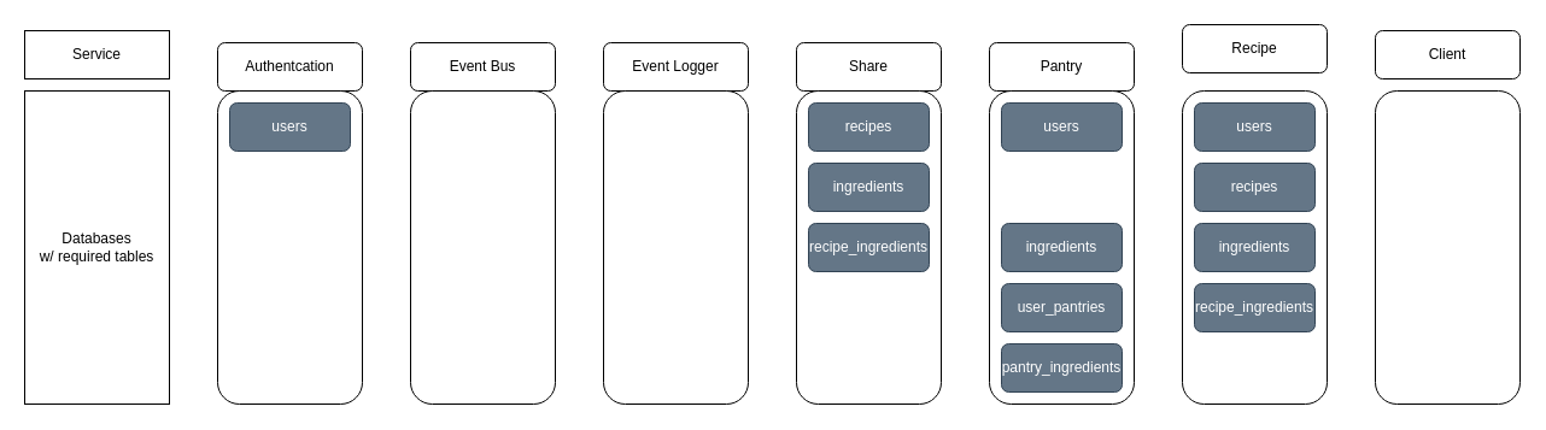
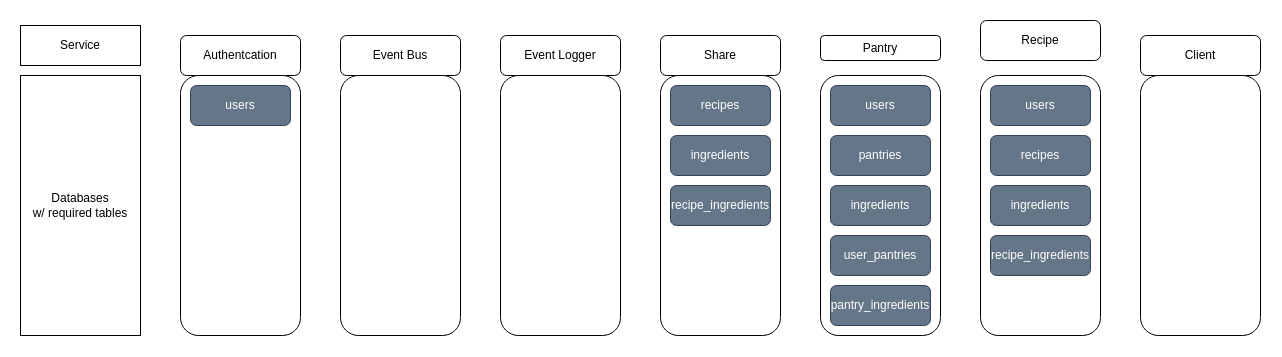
  <mxCell id="0" />
  <mxCell id="1" parent="0" />
  <mxCell id="2" value="Authentcation" style="rounded=1;whiteSpace=wrap;html=1;" parent="1" vertex="1"><mxGeometry x="180" y="35" width="120" height="40" as="geometry" /></mxCell>
  <mxCell id="3" value="Event Bus&lt;span style=&quot;color: rgba(0 , 0 , 0 , 0) ; font-family: monospace ; font-size: 0px&quot;&gt;%3CmxGraphModel%3E%3Croot%3E%3CmxCell%20id%3D%220%22%2F%3E%3CmxCell%20id%3D%221%22%20parent%3D%220%22%2F%3E%3CmxCell%20id%3D%222%22%20value%3D%22Authentcation%22%20style%3D%22rounded%3D1%3BwhiteSpace%3Dwrap%3Bhtml%3D1%3B%22%20vertex%3D%221%22%20parent%3D%221%22%3E%3CmxGeometry%20x%3D%2240%22%20y%3D%2240%22%20width%3D%22120%22%20height%3D%2260%22%20as%3D%22geometry%22%2F%3E%3C%2FmxCell%3E%3C%2Froot%3E%3C%2FmxGraphModel%3E&lt;/span&gt;" style="rounded=1;whiteSpace=wrap;html=1;" parent="1" vertex="1"><mxGeometry x="340" y="35" width="120" height="40" as="geometry" /></mxCell>
  <mxCell id="4" value="Event Logger" style="rounded=1;whiteSpace=wrap;html=1;" parent="1" vertex="1"><mxGeometry x="500" y="35" width="120" height="40" as="geometry" /></mxCell>
  <mxCell id="5" value="Share" style="rounded=1;whiteSpace=wrap;html=1;" parent="1" vertex="1"><mxGeometry x="660" y="35" width="120" height="40" as="geometry" /></mxCell>
- <mxCell id="6" value="Pantry" style="rounded=1;whiteSpace=wrap;html=1;" parent="1" vertex="1"><mxGeometry x="820" y="35" width="120" height="40" as="geometry" /></mxCell>
+ <mxCell id="6" value="Pantry" style="rounded=1;whiteSpace=wrap;html=1;" parent="1" vertex="1"><mxGeometry x="820" y="35" width="120" height="25" as="geometry" /></mxCell>
  <mxCell id="7" value="Recipe" style="rounded=1;whiteSpace=wrap;html=1;" parent="1" vertex="1"><mxGeometry x="980" y="20" width="120" height="40" as="geometry" /></mxCell>
- <mxCell id="8" value="Client" style="rounded=1;whiteSpace=wrap;html=1;" parent="1" vertex="1"><mxGeometry x="1140" y="25" width="120" height="40" as="geometry" /></mxCell>
+ <mxCell id="8" value="Client" style="rounded=1;whiteSpace=wrap;html=1;" parent="1" vertex="1"><mxGeometry x="1140" y="35" width="120" height="40" as="geometry" /></mxCell>
  <mxCell id="9" value="" style="rounded=1;whiteSpace=wrap;html=1;" parent="1" vertex="1"><mxGeometry x="980" y="75" width="120" height="260" as="geometry" /></mxCell>
  <mxCell id="10" value="" style="rounded=1;whiteSpace=wrap;html=1;" parent="1" vertex="1"><mxGeometry x="1140" y="75" width="120" height="260" as="geometry" /></mxCell>
  <mxCell id="11" value="" style="rounded=1;whiteSpace=wrap;html=1;" parent="1" vertex="1"><mxGeometry x="820" y="75" width="120" height="260" as="geometry" /></mxCell>
  <mxCell id="12" value="" style="rounded=1;whiteSpace=wrap;html=1;" parent="1" vertex="1"><mxGeometry x="660" y="75" width="120" height="260" as="geometry" /></mxCell>
  <mxCell id="13" value="" style="rounded=1;whiteSpace=wrap;html=1;" parent="1" vertex="1"><mxGeometry x="500" y="75" width="120" height="260" as="geometry" /></mxCell>
  <mxCell id="14" value="" style="rounded=1;whiteSpace=wrap;html=1;" parent="1" vertex="1"><mxGeometry x="340" y="75" width="120" height="260" as="geometry" /></mxCell>
  <mxCell id="15" value="" style="rounded=1;whiteSpace=wrap;html=1;" parent="1" vertex="1"><mxGeometry x="180" y="75" width="120" height="260" as="geometry" /></mxCell>
  <mxCell id="16" value="users" style="rounded=1;whiteSpace=wrap;html=1;fillColor=#647687;fontColor=#ffffff;strokeColor=#314354;" parent="1" vertex="1"><mxGeometry x="190" y="85" width="100" height="40" as="geometry" /></mxCell>
  <mxCell id="17" value="recipes" style="rounded=1;whiteSpace=wrap;html=1;fillColor=#647687;fontColor=#ffffff;strokeColor=#314354;" parent="1" vertex="1"><mxGeometry x="670" y="85" width="100" height="40" as="geometry" /></mxCell>
  <mxCell id="18" value="ingredients" style="rounded=1;whiteSpace=wrap;html=1;fillColor=#647687;fontColor=#ffffff;strokeColor=#314354;" parent="1" vertex="1"><mxGeometry x="670" y="135" width="100" height="40" as="geometry" /></mxCell>
  <mxCell id="19" value="recipe_ingredients" style="rounded=1;whiteSpace=wrap;html=1;fillColor=#647687;fontColor=#ffffff;strokeColor=#314354;" parent="1" vertex="1"><mxGeometry x="670" y="185" width="100" height="40" as="geometry" /></mxCell>
+ <mxCell id="20" value="pantries" style="rounded=1;whiteSpace=wrap;html=1;fillColor=#647687;fontColor=#ffffff;strokeColor=#314354;" parent="1" vertex="1"><mxGeometry x="830" y="135" width="100" height="40" as="geometry" /></mxCell>
  <mxCell id="21" value="users" style="rounded=1;whiteSpace=wrap;html=1;fillColor=#647687;fontColor=#ffffff;strokeColor=#314354;" parent="1" vertex="1"><mxGeometry x="830" y="85" width="100" height="40" as="geometry" /></mxCell>
  <mxCell id="22" value="ingredients" style="rounded=1;whiteSpace=wrap;html=1;fillColor=#647687;fontColor=#ffffff;strokeColor=#314354;" parent="1" vertex="1"><mxGeometry x="830" y="185" width="100" height="40" as="geometry" /></mxCell>
  <mxCell id="23" value="user_pantries&lt;span style=&quot;color: rgba(0 , 0 , 0 , 0) ; font-family: monospace ; font-size: 0px&quot;&gt;%3CmxGraphModel%3E%3Croot%3E%3CmxCell%20id%3D%220%22%2F%3E%3CmxCell%20id%3D%221%22%20parent%3D%220%22%2F%3E%3CmxCell%20id%3D%222%22%20value%3D%22pantries%22%20style%3D%22rounded%3D1%3BwhiteSpace%3Dwrap%3Bhtml%3D1%3BfillColor%3D%23647687%3BfontColor%3D%23ffffff%3BstrokeColor%3D%23314354%3B%22%20vertex%3D%221%22%20parent%3D%221%22%3E%3CmxGeometry%20x%3D%22690%22%20y%3D%22140%22%20width%3D%22100%22%20height%3D%2240%22%20as%3D%22geometry%22%2F%3E%3C%2FmxCell%3E%3C%2Froot%3E%3C%2FmxGraphModel%3E&lt;/span&gt;" style="rounded=1;whiteSpace=wrap;html=1;fillColor=#647687;fontColor=#ffffff;strokeColor=#314354;" parent="1" vertex="1"><mxGeometry x="830" y="235" width="100" height="40" as="geometry" /></mxCell>
  <mxCell id="24" value="pantry_ingredients" style="rounded=1;whiteSpace=wrap;html=1;fillColor=#647687;fontColor=#ffffff;strokeColor=#314354;" parent="1" vertex="1"><mxGeometry x="830" y="285" width="100" height="40" as="geometry" /></mxCell>
  <mxCell id="25" value="users" style="rounded=1;whiteSpace=wrap;html=1;fillColor=#647687;fontColor=#ffffff;strokeColor=#314354;" parent="1" vertex="1"><mxGeometry x="990" y="85" width="100" height="40" as="geometry" /></mxCell>
  <mxCell id="26" value="ingredients" style="rounded=1;whiteSpace=wrap;html=1;fillColor=#647687;fontColor=#ffffff;strokeColor=#314354;" parent="1" vertex="1"><mxGeometry x="990" y="185" width="100" height="40" as="geometry" /></mxCell>
  <mxCell id="27" value="recipes" style="rounded=1;whiteSpace=wrap;html=1;fillColor=#647687;fontColor=#ffffff;strokeColor=#314354;" parent="1" vertex="1"><mxGeometry x="990" y="135" width="100" height="40" as="geometry" /></mxCell>
  <mxCell id="28" value="recipe_ingredients" style="rounded=1;whiteSpace=wrap;html=1;fillColor=#647687;fontColor=#ffffff;strokeColor=#314354;" parent="1" vertex="1"><mxGeometry x="990" y="235" width="100" height="40" as="geometry" /></mxCell>
  <mxCell id="29" value="Service" style="rounded=0;whiteSpace=wrap;html=1;" parent="1" vertex="1"><mxGeometry x="20" y="25" width="120" height="40" as="geometry" /></mxCell>
  <mxCell id="30" value="Databases&lt;br&gt;w/ required tables" style="rounded=0;whiteSpace=wrap;html=1;" parent="1" vertex="1"><mxGeometry x="20" y="75" width="120" height="260" as="geometry" /></mxCell>
